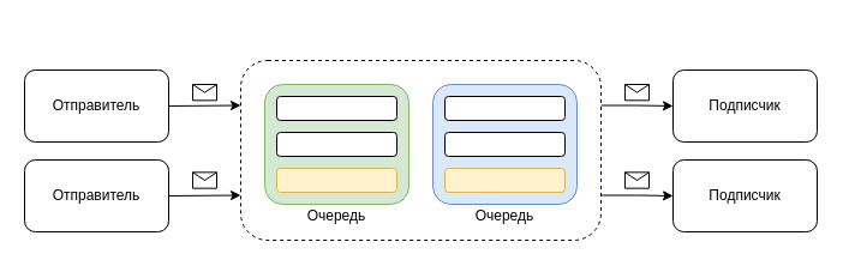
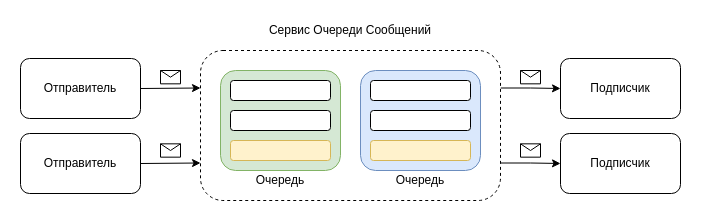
  <mxCell id="0" />
  <mxCell id="1" parent="0" />
+ <mxCell id="2" value="Сервис Очереди Сообщений" style="text;html=1;strokeColor=none;fillColor=none;align=center;verticalAlign=middle;whiteSpace=wrap;rounded=0;" vertex="1" parent="1"><mxGeometry x="255" y="20" width="190" height="20" as="geometry" /></mxCell>
  <mxCell id="3" style="edgeStyle=orthogonalEdgeStyle;rounded=0;orthogonalLoop=1;jettySize=auto;html=1;exitX=1;exitY=0.75;exitDx=0;exitDy=0;entryX=0;entryY=0.5;entryDx=0;entryDy=0;" edge="1" parent="1" source="5" target="23"><mxGeometry relative="1" as="geometry" /></mxCell>
  <mxCell id="4" style="edgeStyle=orthogonalEdgeStyle;rounded=0;orthogonalLoop=1;jettySize=auto;html=1;exitX=1;exitY=0.25;exitDx=0;exitDy=0;entryX=0;entryY=0.5;entryDx=0;entryDy=0;" edge="1" parent="1" source="5" target="22"><mxGeometry relative="1" as="geometry" /></mxCell>
  <mxCell id="5" value="" style="rounded=1;whiteSpace=wrap;html=1;dashed=1;" vertex="1" parent="1"><mxGeometry x="200" y="50" width="300" height="150" as="geometry" /></mxCell>
  <mxCell id="6" value="" style="rounded=1;whiteSpace=wrap;html=1;fillColor=#d5e8d4;strokeColor=#82b366;" vertex="1" parent="1"><mxGeometry x="220" y="70" width="120" height="100" as="geometry" /></mxCell>
  <mxCell id="7" value="" style="rounded=1;whiteSpace=wrap;html=1;" vertex="1" parent="1"><mxGeometry x="230" y="80" width="100" height="20" as="geometry" /></mxCell>
  <mxCell id="8" value="" style="rounded=1;whiteSpace=wrap;html=1;" vertex="1" parent="1"><mxGeometry x="230" y="110" width="100" height="20" as="geometry" /></mxCell>
  <mxCell id="9" value="" style="rounded=1;whiteSpace=wrap;html=1;fillColor=#fff2cc;strokeColor=#d6b656;" vertex="1" parent="1"><mxGeometry x="230" y="140" width="100" height="20" as="geometry" /></mxCell>
  <mxCell id="10" value="" style="rounded=1;whiteSpace=wrap;html=1;fillColor=#dae8fc;strokeColor=#6c8ebf;" vertex="1" parent="1"><mxGeometry x="360" y="70" width="120" height="100" as="geometry" /></mxCell>
  <mxCell id="11" value="" style="rounded=1;whiteSpace=wrap;html=1;" vertex="1" parent="1"><mxGeometry x="370" y="80" width="100" height="20" as="geometry" /></mxCell>
  <mxCell id="12" value="" style="rounded=1;whiteSpace=wrap;html=1;" vertex="1" parent="1"><mxGeometry x="370" y="110" width="100" height="20" as="geometry" /></mxCell>
  <mxCell id="13" value="" style="rounded=1;whiteSpace=wrap;html=1;fillColor=#fff2cc;strokeColor=#d6b656;" vertex="1" parent="1"><mxGeometry x="370" y="140" width="100" height="20" as="geometry" /></mxCell>
  <mxCell id="14" value="Отправитель" style="rounded=1;whiteSpace=wrap;html=1;" vertex="1" parent="1"><mxGeometry x="20" y="58" width="120" height="60" as="geometry" /></mxCell>
  <mxCell id="15" value="Очередь" style="text;html=1;strokeColor=none;fillColor=none;align=center;verticalAlign=middle;whiteSpace=wrap;rounded=0;" vertex="1" parent="1"><mxGeometry x="250" y="170" width="60" height="20" as="geometry" /></mxCell>
  <mxCell id="16" value="Очередь" style="text;html=1;strokeColor=none;fillColor=none;align=center;verticalAlign=middle;whiteSpace=wrap;rounded=0;" vertex="1" parent="1"><mxGeometry x="390" y="170" width="60" height="20" as="geometry" /></mxCell>
  <mxCell id="17" value="Отправитель" style="rounded=1;whiteSpace=wrap;html=1;" vertex="1" parent="1"><mxGeometry x="20" y="133" width="120" height="60" as="geometry" /></mxCell>
  <mxCell id="18" value="" style="endArrow=classic;html=1;exitX=1;exitY=0.5;exitDx=0;exitDy=0;entryX=0;entryY=0.75;entryDx=0;entryDy=0;" edge="1" parent="1" source="17" target="5"><mxGeometry width="50" height="50" relative="1" as="geometry"><mxPoint x="320" y="150" as="sourcePoint" /><mxPoint x="370" y="100" as="targetPoint" /></mxGeometry></mxCell>
  <mxCell id="19" value="" style="endArrow=classic;html=1;exitX=1;exitY=0.5;exitDx=0;exitDy=0;entryX=0;entryY=0.25;entryDx=0;entryDy=0;" edge="1" parent="1" source="14" target="5"><mxGeometry width="50" height="50" relative="1" as="geometry"><mxPoint x="150" y="70" as="sourcePoint" /><mxPoint x="200" y="20" as="targetPoint" /></mxGeometry></mxCell>
  <mxCell id="20" value="" style="shape=message;html=1;whiteSpace=wrap;html=1;outlineConnect=0;" vertex="1" parent="1"><mxGeometry x="160" y="143.34" width="20" height="13.33" as="geometry" /></mxCell>
  <mxCell id="21" value="" style="shape=message;html=1;whiteSpace=wrap;html=1;outlineConnect=0;" vertex="1" parent="1"><mxGeometry x="160" y="70" width="20" height="13.33" as="geometry" /></mxCell>
  <mxCell id="22" value="Подписчик" style="rounded=1;whiteSpace=wrap;html=1;" vertex="1" parent="1"><mxGeometry x="560" y="58" width="120" height="60" as="geometry" /></mxCell>
  <mxCell id="23" value="Подписчик" style="rounded=1;whiteSpace=wrap;html=1;" vertex="1" parent="1"><mxGeometry x="560" y="133" width="120" height="60" as="geometry" /></mxCell>
  <mxCell id="24" value="" style="shape=message;html=1;whiteSpace=wrap;html=1;outlineConnect=0;" vertex="1" parent="1"><mxGeometry x="520" y="143.34" width="20" height="13.33" as="geometry" /></mxCell>
  <mxCell id="25" value="" style="shape=message;html=1;whiteSpace=wrap;html=1;outlineConnect=0;" vertex="1" parent="1"><mxGeometry x="520" y="70" width="20" height="13.33" as="geometry" /></mxCell>
